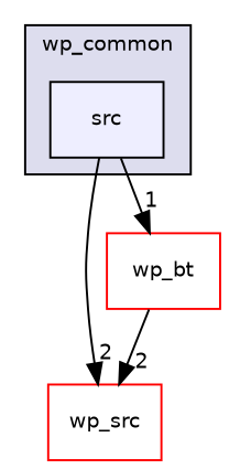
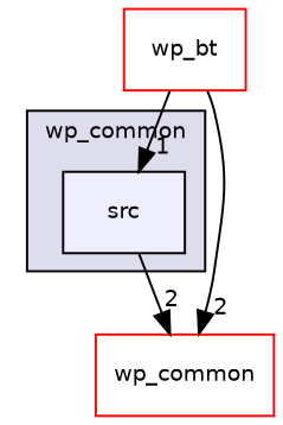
  digraph {
    compound=true
    node [fontname=Helvetica fontsize=10 shape=box color=red]
    edge [headlabel=2 labeldistance=1.5 labelfontname=Helvetica labelfontsize=10]
    n1 [fillcolor="#eeeeff" label=src pencolor=black style=filled color=""]
-   n2 [label=wp_src]
+   n2 [label=wp_common]
    n3 [label=wp_bt]
    subgraph cluster_1 {
      bgcolor="#ddddee"
      fontname=Helvetica
      fontsize=10
      label=wp_common
      pencolor=black
      n1
    }
    n1 -> n2
-   n1 -> n3 [headlabel=1]
+   n3 -> n1 [headlabel=1]
    n3 -> n2
  }
